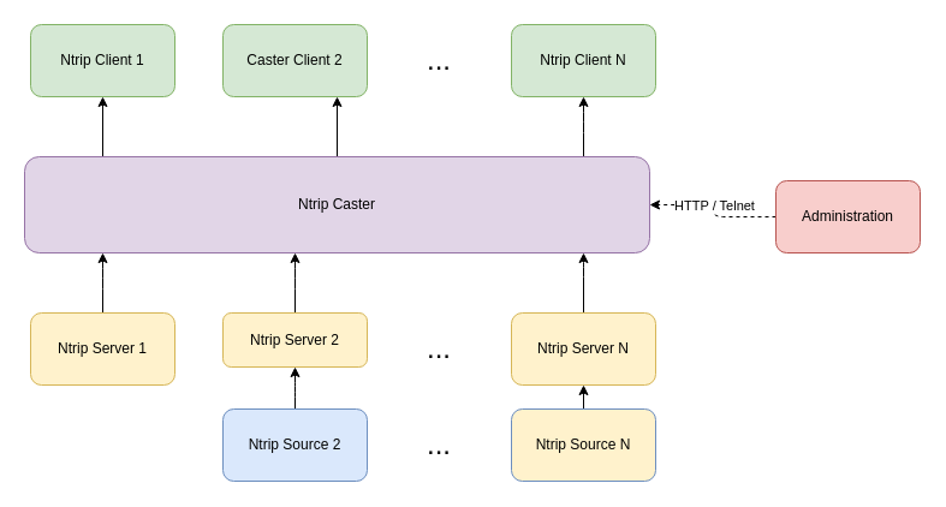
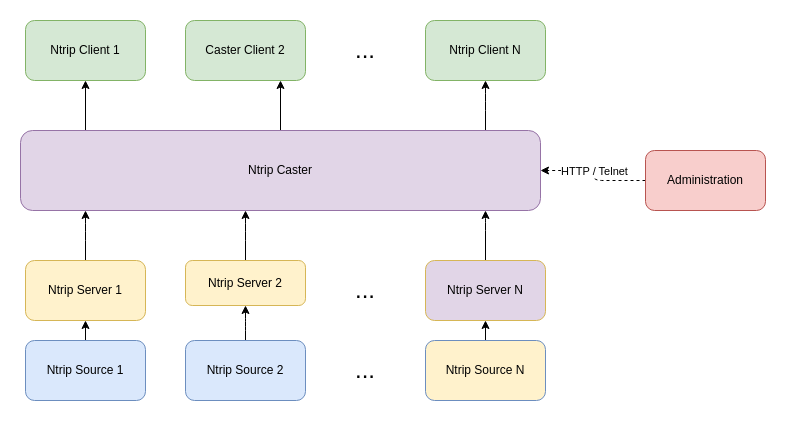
  <mxCell id="0" />
  <mxCell id="1" parent="0" />
  <mxCell id="2" value="" style="edgeStyle=orthogonalEdgeStyle;orthogonalLoop=1;jettySize=auto;html=1;entryX=0.5;entryY=1;entryDx=0;entryDy=0;" edge="1" parent="1" source="5" target="10"><mxGeometry relative="1" as="geometry"><Array as="points"><mxPoint x="85" y="130" /><mxPoint x="85" y="130" /></Array></mxGeometry></mxCell>
  <mxCell id="3" value="" style="edgeStyle=orthogonalEdgeStyle;orthogonalLoop=1;jettySize=auto;html=1;entryX=0.5;entryY=1;entryDx=0;entryDy=0;" edge="1" parent="1" source="5" target="22"><mxGeometry relative="1" as="geometry"><Array as="points"><mxPoint x="485" y="100" /><mxPoint x="485" y="100" /></Array></mxGeometry></mxCell>
  <mxCell id="4" value="" style="edgeStyle=orthogonalEdgeStyle;orthogonalLoop=1;jettySize=auto;html=1;" edge="1" parent="1" source="5" target="21"><mxGeometry relative="1" as="geometry"><Array as="points"><mxPoint x="245" y="130" /><mxPoint x="245" y="130" /></Array></mxGeometry></mxCell>
  <mxCell id="5" value="Ntrip Caster" style="whiteSpace=wrap;html=1;fillColor=#e1d5e7;strokeColor=#9673a6;rounded=1;" vertex="1" parent="1"><mxGeometry x="20" y="130" width="520" height="80" as="geometry" /></mxCell>
  <mxCell id="6" value="" style="edgeStyle=orthogonalEdgeStyle;orthogonalLoop=1;jettySize=auto;html=1;" edge="1" parent="1" source="7" target="5"><mxGeometry relative="1" as="geometry"><Array as="points"><mxPoint x="85" y="230" /><mxPoint x="85" y="230" /></Array></mxGeometry></mxCell>
  <mxCell id="7" value="Ntrip Server 1" style="whiteSpace=wrap;html=1;fillColor=#fff2cc;strokeColor=#d6b656;rounded=1;" vertex="1" parent="1"><mxGeometry x="25" y="260" width="120" height="60" as="geometry" /></mxCell>
+ <mxCell id="8" value="" style="edgeStyle=orthogonalEdgeStyle;orthogonalLoop=1;jettySize=auto;html=1;" edge="1" parent="1" source="9" target="7"><mxGeometry relative="1" as="geometry" /></mxCell>
+ <mxCell id="9" value="Ntrip Source 1" style="whiteSpace=wrap;html=1;fillColor=#dae8fc;strokeColor=#6c8ebf;rounded=1;" vertex="1" parent="1"><mxGeometry x="25" y="340" width="120" height="60" as="geometry" /></mxCell>
  <mxCell id="10" value="Ntrip Client 1" style="whiteSpace=wrap;html=1;fillColor=#d5e8d4;strokeColor=#82b366;rounded=1;" vertex="1" parent="1"><mxGeometry x="25" y="20" width="120" height="60" as="geometry" /></mxCell>
  <mxCell id="11" value="" style="edgeStyle=orthogonalEdgeStyle;orthogonalLoop=1;jettySize=auto;html=1;" edge="1" parent="1" source="12" target="5"><mxGeometry relative="1" as="geometry"><Array as="points"><mxPoint x="245" y="230" /><mxPoint x="245" y="230" /></Array></mxGeometry></mxCell>
  <mxCell id="12" value="Ntrip Server 2" style="whiteSpace=wrap;html=1;fillColor=#fff2cc;strokeColor=#d6b656;rounded=1;" vertex="1" parent="1"><mxGeometry x="185" y="260" width="120" height="45" as="geometry" /></mxCell>
  <mxCell id="13" value="" style="edgeStyle=orthogonalEdgeStyle;orthogonalLoop=1;jettySize=auto;html=1;" edge="1" parent="1" source="14" target="12"><mxGeometry relative="1" as="geometry" /></mxCell>
  <mxCell id="14" value="&lt;div&gt;Ntrip Source 2&lt;/div&gt;" style="whiteSpace=wrap;html=1;fillColor=#dae8fc;strokeColor=#6c8ebf;rounded=1;" vertex="1" parent="1"><mxGeometry x="185" y="340" width="120" height="60" as="geometry" /></mxCell>
  <mxCell id="15" value="" style="edgeStyle=orthogonalEdgeStyle;orthogonalLoop=1;jettySize=auto;html=1;" edge="1" parent="1" source="16" target="5"><mxGeometry relative="1" as="geometry"><Array as="points"><mxPoint x="485" y="220" /><mxPoint x="485" y="220" /></Array></mxGeometry></mxCell>
- <mxCell id="16" value="Ntrip Server N" style="whiteSpace=wrap;html=1;fillColor=#fff2cc;strokeColor=#d6b656;rounded=1;" vertex="1" parent="1"><mxGeometry x="425" y="260" width="120" height="60" as="geometry" /></mxCell>
+ <mxCell id="16" value="Ntrip Server N" style="whiteSpace=wrap;html=1;fillColor=#e1d5e7;strokeColor=#d6b656;rounded=1;" vertex="1" parent="1"><mxGeometry x="425" y="260" width="120" height="60" as="geometry" /></mxCell>
  <mxCell id="17" value="" style="edgeStyle=orthogonalEdgeStyle;orthogonalLoop=1;jettySize=auto;html=1;" edge="1" parent="1" source="18" target="16"><mxGeometry relative="1" as="geometry" /></mxCell>
  <mxCell id="18" value="&lt;div&gt;Ntrip Source N&lt;/div&gt;" style="whiteSpace=wrap;html=1;fillColor=#fff2cc;strokeColor=#6c8ebf;rounded=1;" vertex="1" parent="1"><mxGeometry x="425" y="340" width="120" height="60" as="geometry" /></mxCell>
  <mxCell id="19" value="&lt;div style=&quot;font-size: 24px&quot;&gt;...&lt;/div&gt;" style="text;html=1;strokeColor=none;fillColor=none;align=center;verticalAlign=middle;whiteSpace=wrap;rounded=1;" vertex="1" parent="1"><mxGeometry x="345" y="280" width="40" height="20" as="geometry" /></mxCell>
  <mxCell id="20" value="&lt;div style=&quot;font-size: 24px&quot;&gt;...&lt;/div&gt;" style="text;html=1;strokeColor=none;fillColor=none;align=center;verticalAlign=middle;whiteSpace=wrap;rounded=1;" vertex="1" parent="1"><mxGeometry x="345" y="360" width="40" height="20" as="geometry" /></mxCell>
  <mxCell id="21" value="Caster Client 2" style="whiteSpace=wrap;html=1;fillColor=#d5e8d4;strokeColor=#82b366;rounded=1;" vertex="1" parent="1"><mxGeometry x="185" y="20" width="120" height="60" as="geometry" /></mxCell>
  <mxCell id="22" value="Ntrip Client N" style="whiteSpace=wrap;html=1;fillColor=#d5e8d4;strokeColor=#82b366;rounded=1;" vertex="1" parent="1"><mxGeometry x="425" y="20" width="120" height="60" as="geometry" /></mxCell>
  <mxCell id="23" value="&lt;div style=&quot;font-size: 24px&quot;&gt;...&lt;/div&gt;" style="text;html=1;strokeColor=none;fillColor=none;align=center;verticalAlign=middle;whiteSpace=wrap;rounded=1;" vertex="1" parent="1"><mxGeometry x="345" y="40" width="40" height="20" as="geometry" /></mxCell>
  <mxCell id="24" value="" style="edgeStyle=orthogonalEdgeStyle;orthogonalLoop=1;jettySize=auto;html=1;entryX=1;entryY=0.5;entryDx=0;entryDy=0;dashed=1;" edge="1" parent="1" source="26" target="5"><mxGeometry relative="1" as="geometry" /></mxCell>
  <mxCell id="25" value="HTTP / Telnet" style="edgeLabel;html=1;align=center;verticalAlign=middle;resizable=0;points=[];spacing=5;rounded=1;" vertex="1" connectable="0" parent="24"><mxGeometry x="0.525" y="2" relative="1" as="geometry"><mxPoint x="26" y="-2" as="offset" /></mxGeometry></mxCell>
  <mxCell id="26" value="&lt;div align=&quot;center&quot;&gt;Administration&lt;/div&gt;" style="whiteSpace=wrap;html=1;align=center;fillColor=#f8cecc;strokeColor=#b85450;rounded=1;" vertex="1" parent="1"><mxGeometry x="645" y="150" width="120" height="60" as="geometry" /></mxCell>
